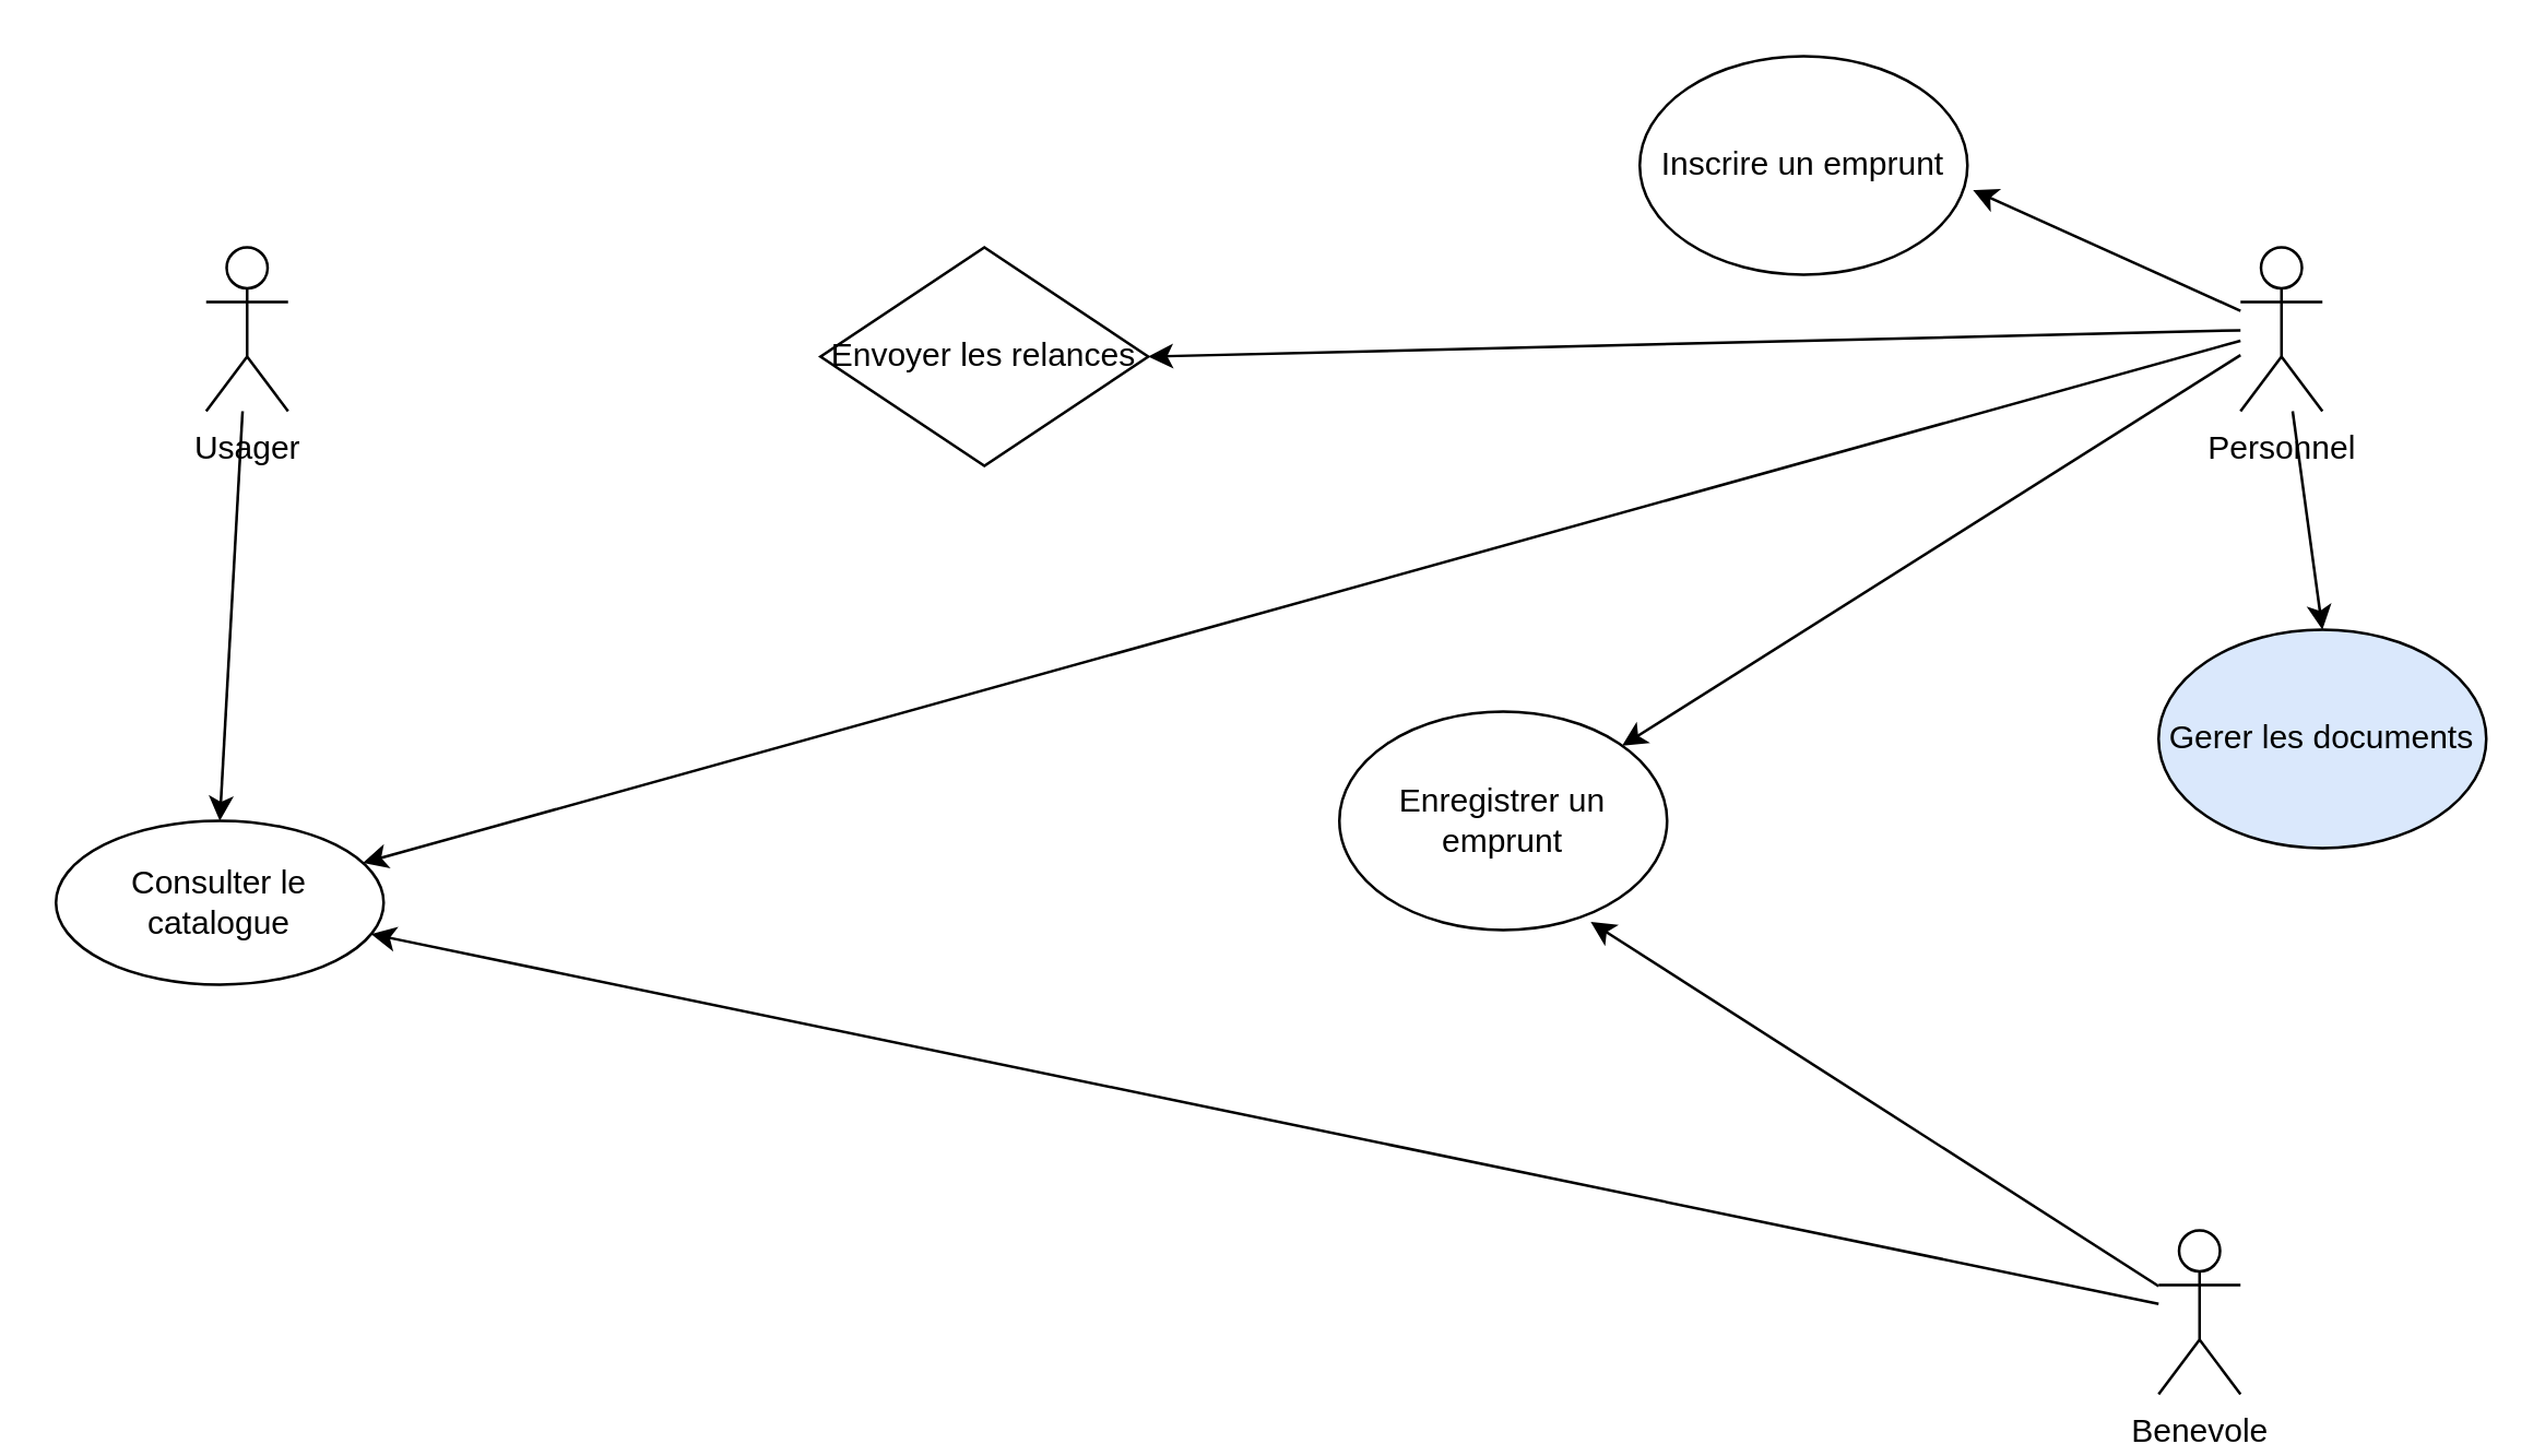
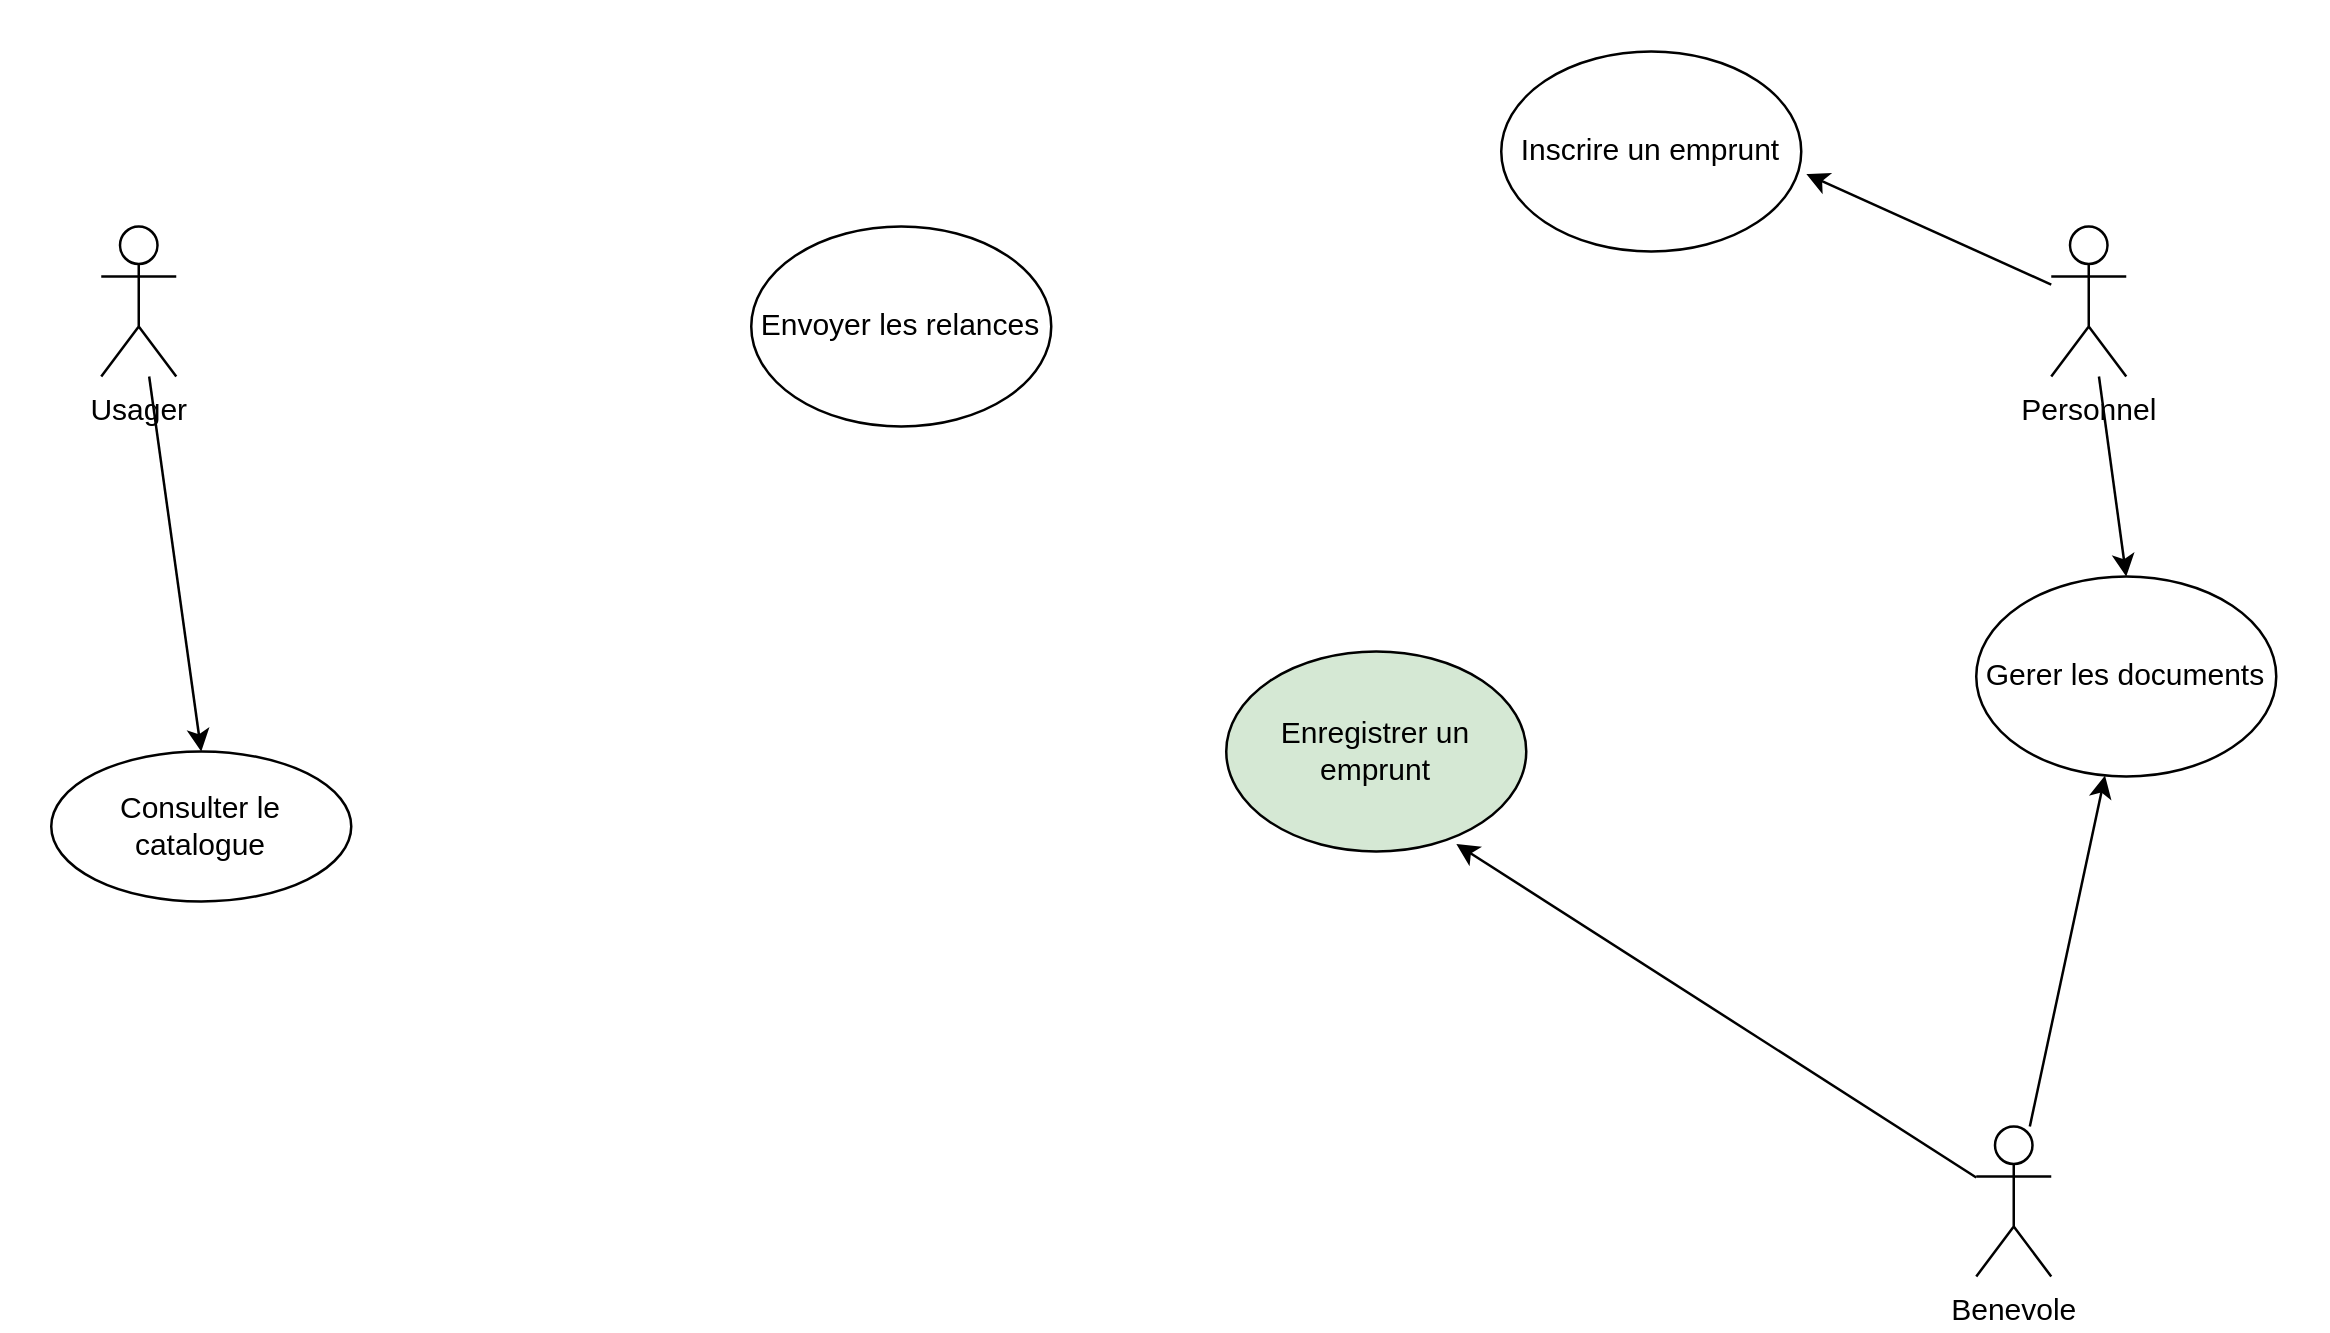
  <mxCell id="0" />
  <mxCell id="1" parent="0" />
  <mxCell id="2" style="rounded=0;orthogonalLoop=1;jettySize=auto;html=1;entryX=0.5;entryY=0;entryDx=0;entryDy=0;" edge="1" parent="1" source="3" target="4"><mxGeometry relative="1" as="geometry" /></mxCell>
- <mxCell id="3" value="Usager" style="shape=umlActor;verticalLabelPosition=bottom;verticalAlign=top;html=1;outlineConnect=0;" vertex="1" parent="1"><mxGeometry x="75" y="90" width="30" height="60" as="geometry" /></mxCell>
+ <mxCell id="3" value="Usager" style="shape=umlActor;verticalLabelPosition=bottom;verticalAlign=top;html=1;outlineConnect=0;" vertex="1" parent="1"><mxGeometry x="40" y="90" width="30" height="60" as="geometry" /></mxCell>
  <mxCell id="4" value="Consulter le catalogue" style="ellipse;whiteSpace=wrap;html=1;" vertex="1" parent="1"><mxGeometry x="20" y="300" width="120" height="60" as="geometry" /></mxCell>
  <mxCell id="5" style="edgeStyle=none;rounded=0;orthogonalLoop=1;jettySize=auto;html=1;entryX=0.767;entryY=0.963;entryDx=0;entryDy=0;entryPerimeter=0;" edge="1" parent="1" source="7" target="14"><mxGeometry relative="1" as="geometry" /></mxCell>
- <mxCell id="6" style="edgeStyle=none;rounded=0;orthogonalLoop=1;jettySize=auto;html=1;" edge="1" parent="1" source="7" target="4"><mxGeometry relative="1" as="geometry" /></mxCell>
+ <mxCell id="6" style="edgeStyle=none;rounded=0;orthogonalLoop=1;jettySize=auto;html=1;" edge="1" parent="1" source="7" target="16"><mxGeometry relative="1" as="geometry" /></mxCell>
  <mxCell id="7" value="Benevole" style="shape=umlActor;verticalLabelPosition=bottom;verticalAlign=top;html=1;outlineConnect=0;" vertex="1" parent="1"><mxGeometry x="790" y="450" width="30" height="60" as="geometry" /></mxCell>
- <mxCell id="8" style="edgeStyle=none;rounded=0;orthogonalLoop=1;jettySize=auto;html=1;" edge="1" parent="1" source="13" target="14"><mxGeometry relative="1" as="geometry" /></mxCell>
  <mxCell id="9" style="edgeStyle=none;rounded=0;orthogonalLoop=1;jettySize=auto;html=1;entryX=1.017;entryY=0.613;entryDx=0;entryDy=0;entryPerimeter=0;" edge="1" parent="1" source="13" target="15"><mxGeometry relative="1" as="geometry" /></mxCell>
- <mxCell id="10" style="edgeStyle=none;rounded=0;orthogonalLoop=1;jettySize=auto;html=1;" edge="1" parent="1" source="13" target="4"><mxGeometry relative="1" as="geometry" /></mxCell>
  <mxCell id="11" style="edgeStyle=none;rounded=0;orthogonalLoop=1;jettySize=auto;html=1;entryX=0.5;entryY=0;entryDx=0;entryDy=0;" edge="1" parent="1" source="13" target="16"><mxGeometry relative="1" as="geometry" /></mxCell>
- <mxCell id="12" style="edgeStyle=none;rounded=0;orthogonalLoop=1;jettySize=auto;html=1;entryX=1;entryY=0.5;entryDx=0;entryDy=0;" edge="1" parent="1" source="13" target="17"><mxGeometry relative="1" as="geometry" /></mxCell>
  <mxCell id="13" value="&lt;div&gt;Personnel&lt;/div&gt;" style="shape=umlActor;verticalLabelPosition=bottom;verticalAlign=top;html=1;outlineConnect=0;" vertex="1" parent="1"><mxGeometry x="820" y="90" width="30" height="60" as="geometry" /></mxCell>
- <mxCell id="14" value="Enregistrer un emprunt" style="ellipse;whiteSpace=wrap;html=1;" vertex="1" parent="1"><mxGeometry x="490" y="260" width="120" height="80" as="geometry" /></mxCell>
+ <mxCell id="14" value="Enregistrer un emprunt" style="ellipse;whiteSpace=wrap;html=1;fillColor=#d5e8d4;" vertex="1" parent="1"><mxGeometry x="490" y="260" width="120" height="80" as="geometry" /></mxCell>
  <mxCell id="15" value="&lt;div&gt;Inscrire un emprunt&lt;/div&gt;" style="ellipse;whiteSpace=wrap;html=1;" vertex="1" parent="1"><mxGeometry x="600" width="120" height="80" as="geometry" y="20" /></mxCell>
- <mxCell id="16" value="Gerer les documents" style="ellipse;whiteSpace=wrap;html=1;fillColor=#dae8fc;" vertex="1" parent="1"><mxGeometry x="790" y="230" width="120" height="80" as="geometry" /></mxCell>
- <mxCell id="17" value="Envoyer les relances" style="rhombus;whiteSpace=wrap;html=1;" vertex="1" parent="1"><mxGeometry x="300" y="90" width="120" height="80" as="geometry" /></mxCell>
+ <mxCell id="16" value="Gerer les documents" style="ellipse;whiteSpace=wrap;html=1;" vertex="1" parent="1"><mxGeometry x="790" y="230" width="120" height="80" as="geometry" /></mxCell>
+ <mxCell id="17" value="Envoyer les relances" style="ellipse;whiteSpace=wrap;html=1;" vertex="1" parent="1"><mxGeometry x="300" y="90" width="120" height="80" as="geometry" /></mxCell>
